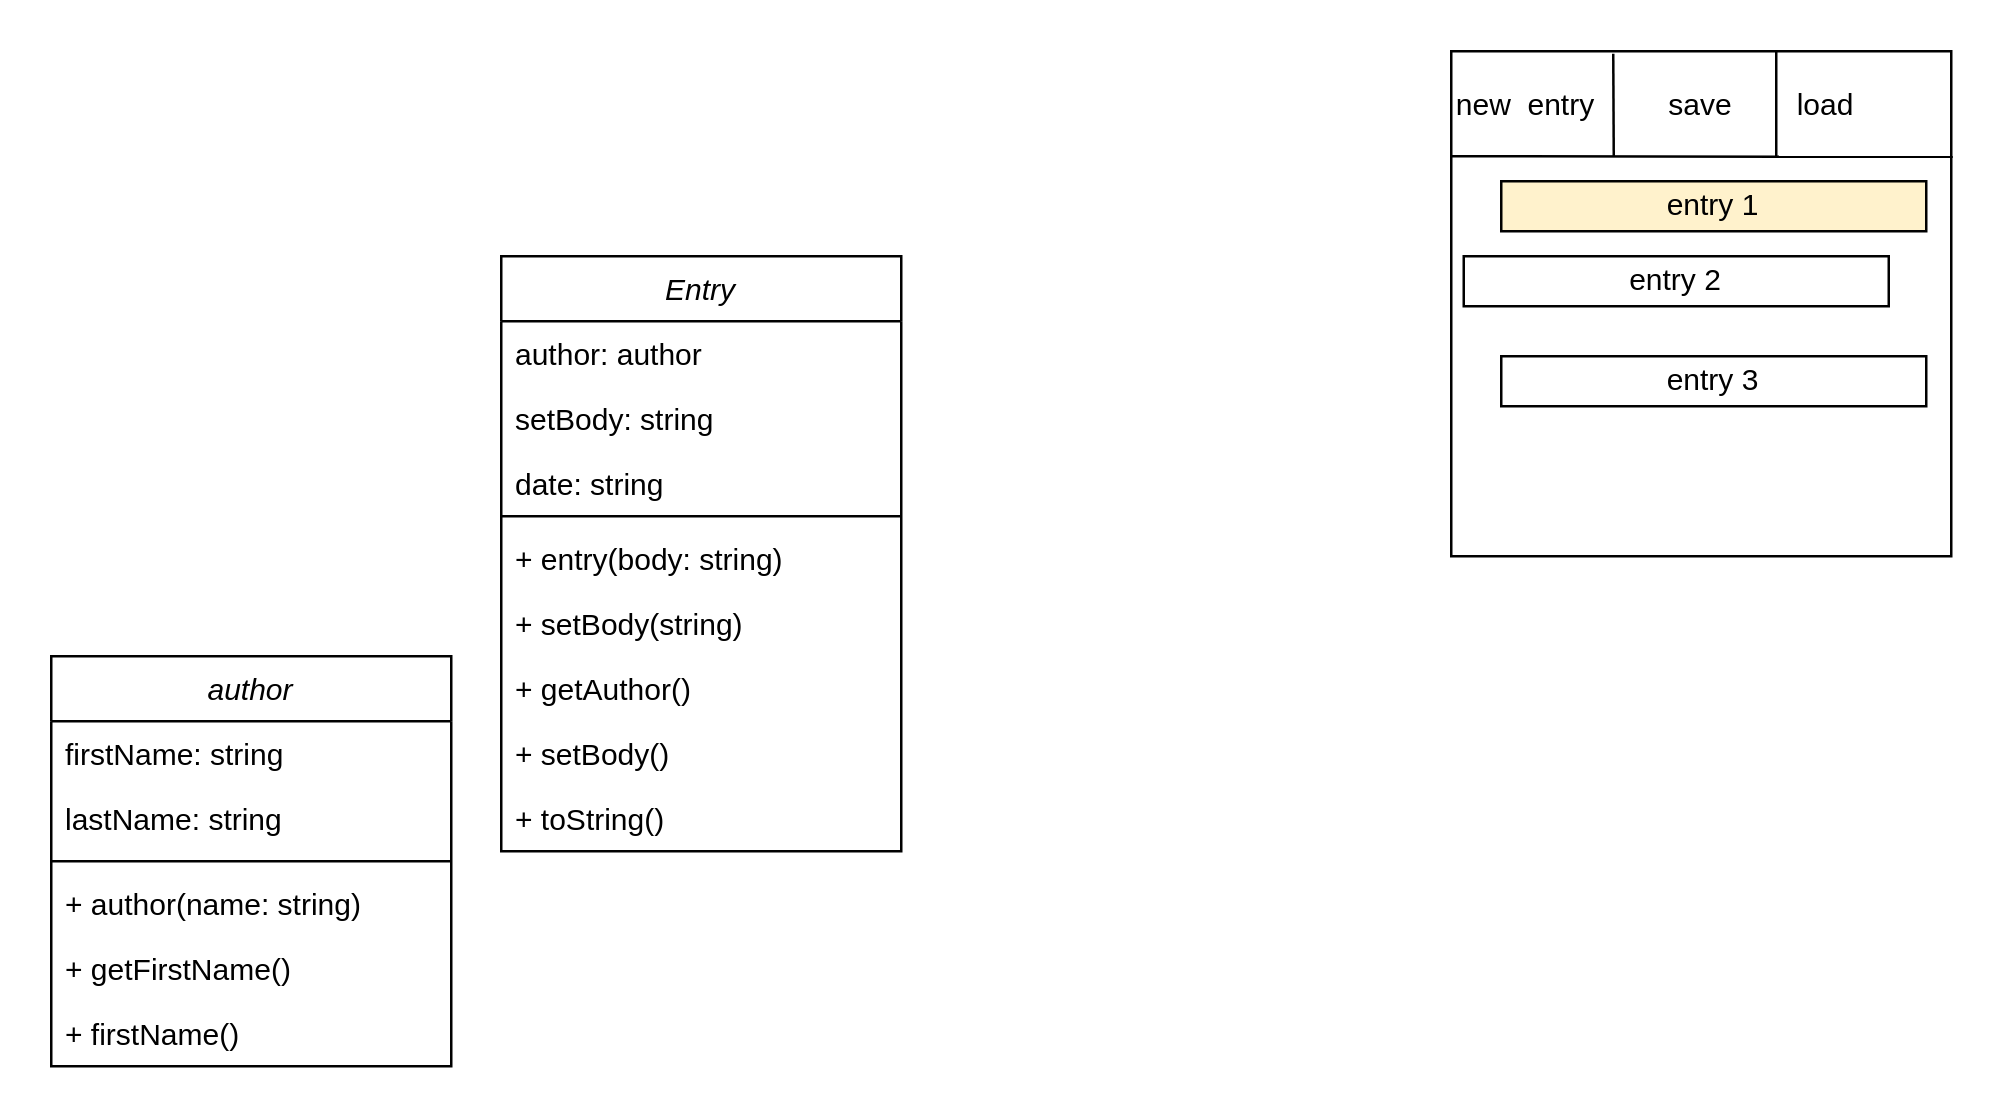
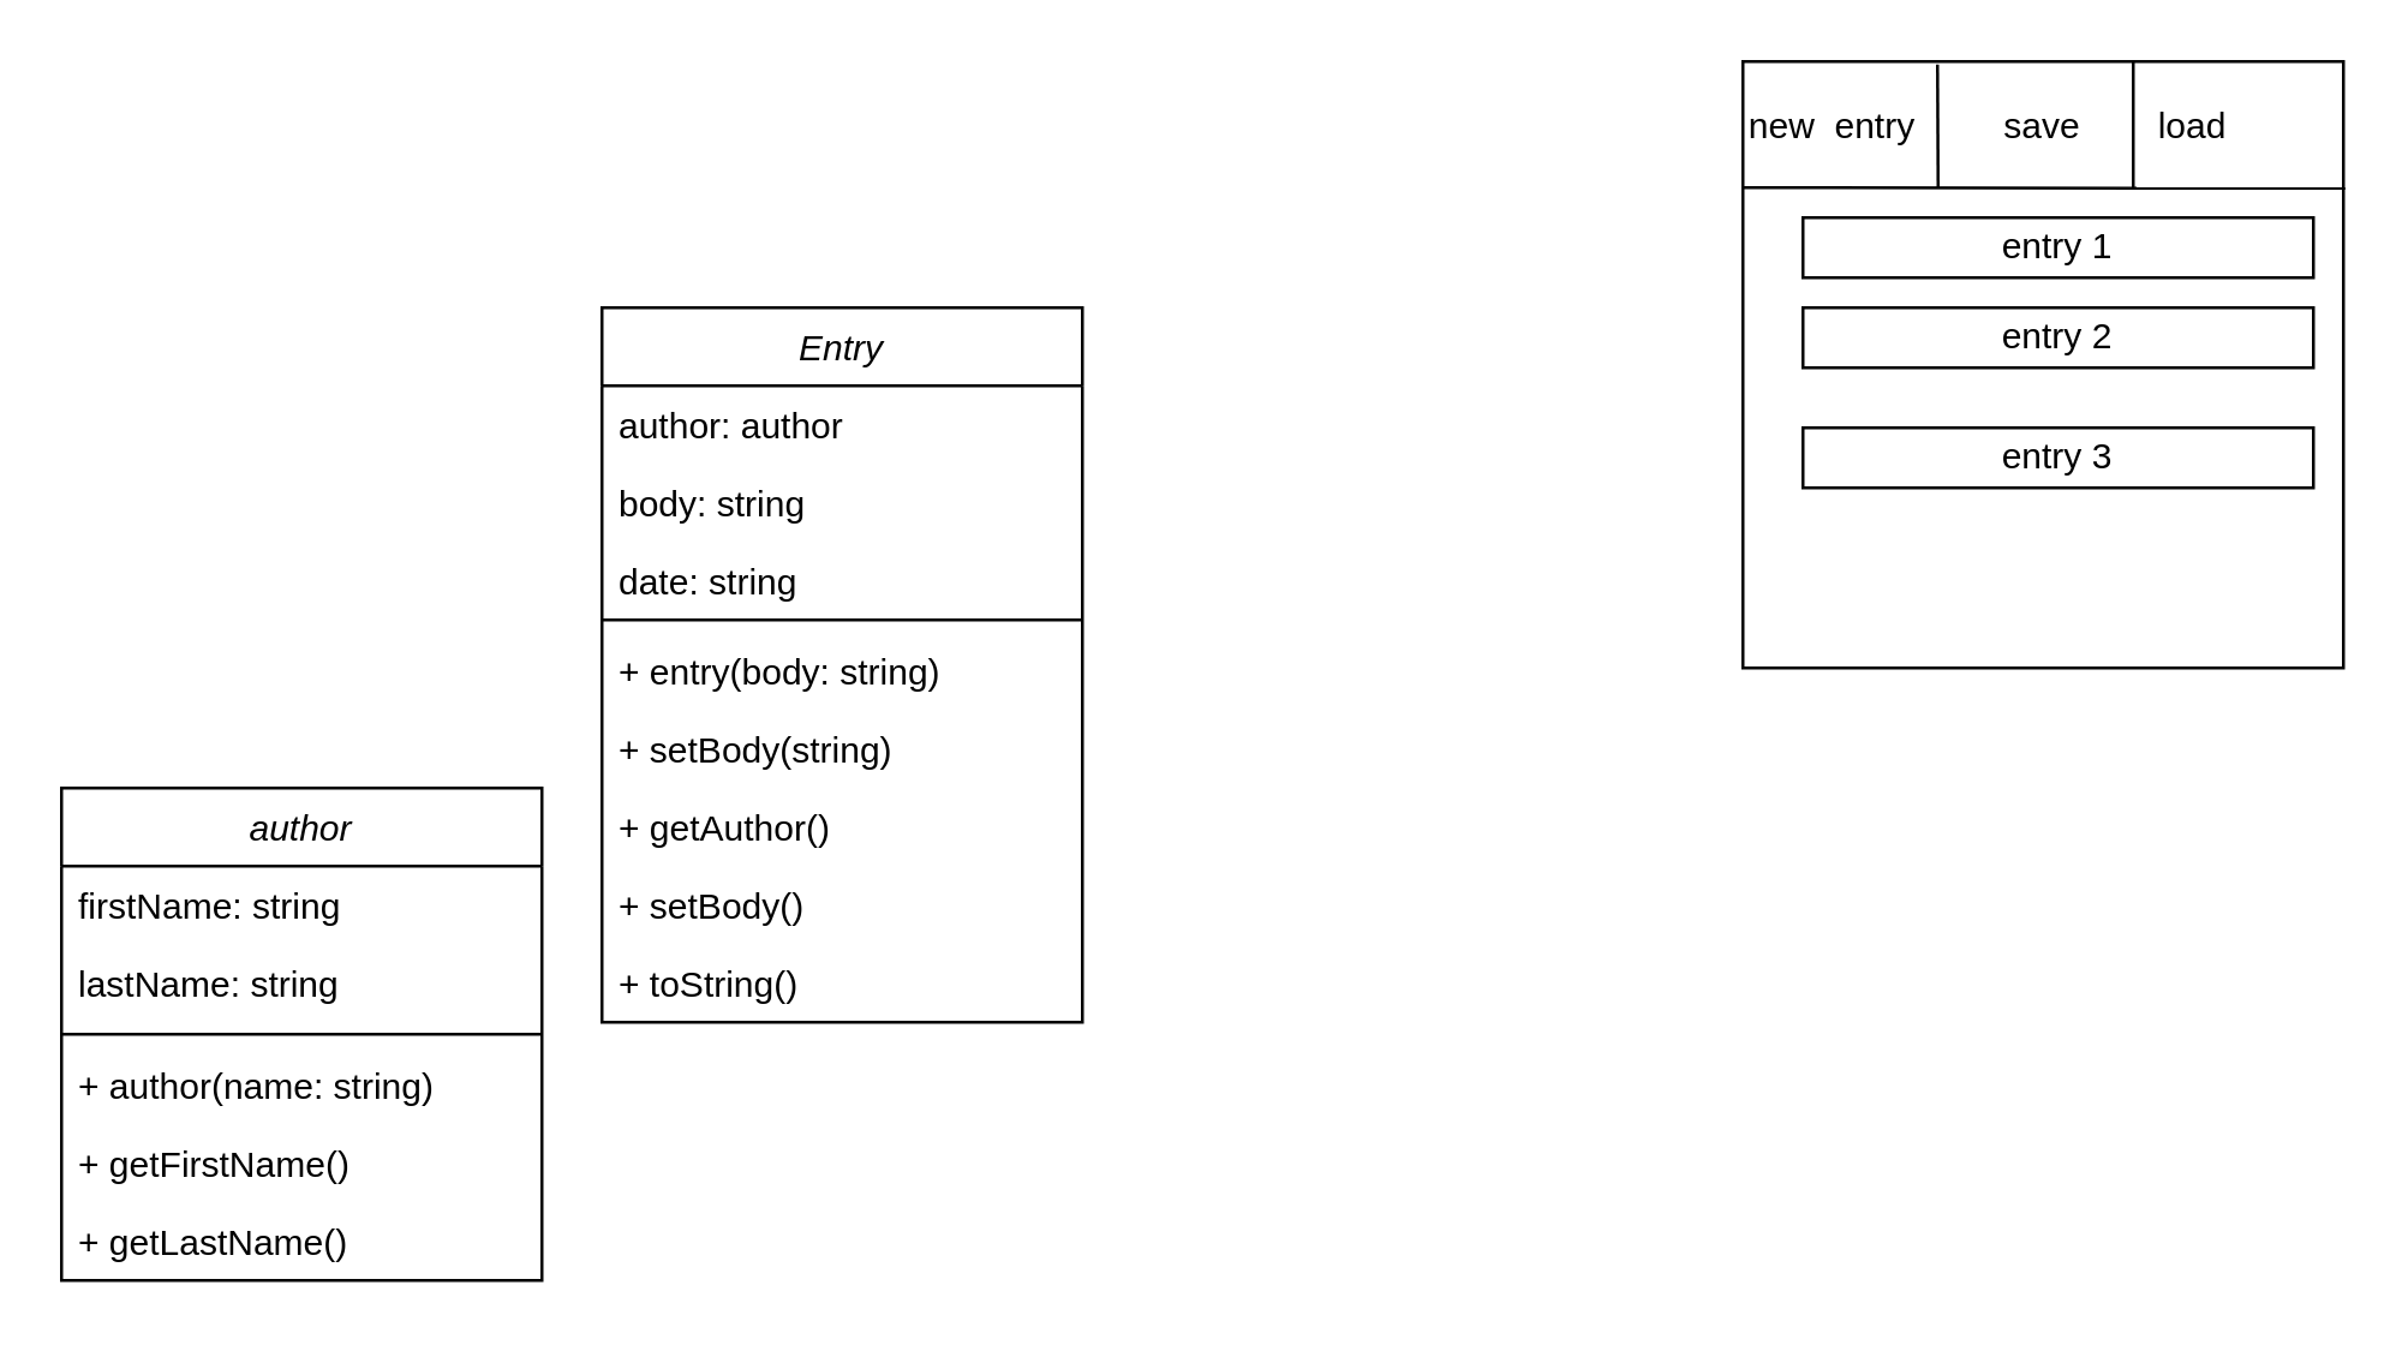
  <mxCell id="0" />
  <mxCell id="1" parent="0" />
  <mxCell id="2" value="Entry" style="swimlane;fontStyle=2;align=center;verticalAlign=top;childLayout=stackLayout;horizontal=1;startSize=26;horizontalStack=0;resizeParent=1;resizeLast=0;collapsible=1;marginBottom=0;rounded=0;shadow=0;strokeWidth=1;" parent="1" vertex="1"><mxGeometry x="200" y="102" width="160" height="238" as="geometry"><mxRectangle x="230" y="140" width="160" height="26" as="alternateBounds" /></mxGeometry></mxCell>
  <mxCell id="3" value="author: author" style="text;align=left;verticalAlign=top;spacingLeft=4;spacingRight=4;overflow=hidden;rotatable=0;points=[[0,0.5],[1,0.5]];portConstraint=eastwest;" parent="2" vertex="1"><mxGeometry y="26" width="160" height="26" as="geometry" /></mxCell>
- <mxCell id="4" value="setBody: string" style="text;align=left;verticalAlign=top;spacingLeft=4;spacingRight=4;overflow=hidden;rotatable=0;points=[[0,0.5],[1,0.5]];portConstraint=eastwest;rounded=0;shadow=0;html=0;" parent="2" vertex="1"><mxGeometry y="52" width="160" height="26" as="geometry" /></mxCell>
+ <mxCell id="4" value="body: string" style="text;align=left;verticalAlign=top;spacingLeft=4;spacingRight=4;overflow=hidden;rotatable=0;points=[[0,0.5],[1,0.5]];portConstraint=eastwest;rounded=0;shadow=0;html=0;" parent="2" vertex="1"><mxGeometry y="52" width="160" height="26" as="geometry" /></mxCell>
  <mxCell id="5" value="date: string" style="text;align=left;verticalAlign=top;spacingLeft=4;spacingRight=4;overflow=hidden;rotatable=0;points=[[0,0.5],[1,0.5]];portConstraint=eastwest;rounded=0;shadow=0;html=0;" parent="2" vertex="1"><mxGeometry y="78" width="160" height="22" as="geometry" /></mxCell>
  <mxCell id="6" value="" style="line;html=1;strokeWidth=1;align=left;verticalAlign=middle;spacingTop=-1;spacingLeft=3;spacingRight=3;rotatable=0;labelPosition=right;points=[];portConstraint=eastwest;" parent="2" vertex="1"><mxGeometry y="100" width="160" height="8" as="geometry" /></mxCell>
  <mxCell id="7" value="+ entry(body: string)" style="text;align=left;verticalAlign=top;spacingLeft=4;spacingRight=4;overflow=hidden;rotatable=0;points=[[0,0.5],[1,0.5]];portConstraint=eastwest;" parent="2" vertex="1"><mxGeometry y="108" width="160" height="26" as="geometry" /></mxCell>
  <mxCell id="8" value="+ setBody(string)" style="text;align=left;verticalAlign=top;spacingLeft=4;spacingRight=4;overflow=hidden;rotatable=0;points=[[0,0.5],[1,0.5]];portConstraint=eastwest;" parent="2" vertex="1"><mxGeometry y="134" width="160" height="26" as="geometry" /></mxCell>
  <mxCell id="9" value="+ getAuthor()" style="text;align=left;verticalAlign=top;spacingLeft=4;spacingRight=4;overflow=hidden;rotatable=0;points=[[0,0.5],[1,0.5]];portConstraint=eastwest;" parent="2" vertex="1"><mxGeometry y="160" width="160" height="26" as="geometry" /></mxCell>
  <mxCell id="10" value="+ setBody()" style="text;align=left;verticalAlign=top;spacingLeft=4;spacingRight=4;overflow=hidden;rotatable=0;points=[[0,0.5],[1,0.5]];portConstraint=eastwest;" parent="2" vertex="1"><mxGeometry y="186" width="160" height="26" as="geometry" /></mxCell>
  <mxCell id="11" value="+ toString()" style="text;align=left;verticalAlign=top;spacingLeft=4;spacingRight=4;overflow=hidden;rotatable=0;points=[[0,0.5],[1,0.5]];portConstraint=eastwest;" parent="2" vertex="1"><mxGeometry y="212" width="160" height="26" as="geometry" /></mxCell>
  <mxCell id="12" value="author" style="swimlane;fontStyle=2;align=center;verticalAlign=top;childLayout=stackLayout;horizontal=1;startSize=26;horizontalStack=0;resizeParent=1;resizeLast=0;collapsible=1;marginBottom=0;rounded=0;shadow=0;strokeWidth=1;" parent="1" vertex="1"><mxGeometry x="20" y="262" width="160" height="164" as="geometry"><mxRectangle x="230" y="140" width="160" height="26" as="alternateBounds" /></mxGeometry></mxCell>
  <mxCell id="13" value="firstName: string" style="text;align=left;verticalAlign=top;spacingLeft=4;spacingRight=4;overflow=hidden;rotatable=0;points=[[0,0.5],[1,0.5]];portConstraint=eastwest;" parent="12" vertex="1"><mxGeometry y="26" width="160" height="26" as="geometry" /></mxCell>
  <mxCell id="14" value="lastName: string" style="text;align=left;verticalAlign=top;spacingLeft=4;spacingRight=4;overflow=hidden;rotatable=0;points=[[0,0.5],[1,0.5]];portConstraint=eastwest;rounded=0;shadow=0;html=0;" parent="12" vertex="1"><mxGeometry y="52" width="160" height="26" as="geometry" /></mxCell>
  <mxCell id="15" value="" style="line;html=1;strokeWidth=1;align=left;verticalAlign=middle;spacingTop=-1;spacingLeft=3;spacingRight=3;rotatable=0;labelPosition=right;points=[];portConstraint=eastwest;" parent="12" vertex="1"><mxGeometry y="78" width="160" height="8" as="geometry" /></mxCell>
  <mxCell id="16" value="+ author(name: string)" style="text;align=left;verticalAlign=top;spacingLeft=4;spacingRight=4;overflow=hidden;rotatable=0;points=[[0,0.5],[1,0.5]];portConstraint=eastwest;" parent="12" vertex="1"><mxGeometry y="86" width="160" height="26" as="geometry" /></mxCell>
  <mxCell id="17" value="+ getFirstName()" style="text;align=left;verticalAlign=top;spacingLeft=4;spacingRight=4;overflow=hidden;rotatable=0;points=[[0,0.5],[1,0.5]];portConstraint=eastwest;" parent="12" vertex="1"><mxGeometry y="112" width="160" height="26" as="geometry" /></mxCell>
- <mxCell id="18" value="+ firstName()" style="text;align=left;verticalAlign=top;spacingLeft=4;spacingRight=4;overflow=hidden;rotatable=0;points=[[0,0.5],[1,0.5]];portConstraint=eastwest;" parent="12" vertex="1"><mxGeometry y="138" width="160" height="26" as="geometry" /></mxCell>
+ <mxCell id="18" value="+ getLastName()" style="text;align=left;verticalAlign=top;spacingLeft=4;spacingRight=4;overflow=hidden;rotatable=0;points=[[0,0.5],[1,0.5]];portConstraint=eastwest;" parent="12" vertex="1"><mxGeometry y="138" width="160" height="26" as="geometry" /></mxCell>
  <mxCell id="19" value="" style="rounded=0;whiteSpace=wrap;html=1;" parent="1" vertex="1"><mxGeometry x="580" y="20" width="200" height="202" as="geometry" /></mxCell>
  <mxCell id="20" value="" style="endArrow=none;html=1;entryX=1.003;entryY=0.209;entryDx=0;entryDy=0;entryPerimeter=0;exitX=0;exitY=0.208;exitDx=0;exitDy=0;exitPerimeter=0;" parent="1" source="19" target="19" edge="1"><mxGeometry width="50" height="50" relative="1" as="geometry"><mxPoint x="560" y="52" as="sourcePoint" /><mxPoint x="782" y="65" as="targetPoint" /></mxGeometry></mxCell>
  <mxCell id="21" value="" style="endArrow=none;html=1;entryX=0.324;entryY=0.005;entryDx=0;entryDy=0;entryPerimeter=0;" parent="1" target="19" edge="1"><mxGeometry width="50" height="50" relative="1" as="geometry"><mxPoint x="645" y="62" as="sourcePoint" /><mxPoint x="480" y="32" as="targetPoint" /></mxGeometry></mxCell>
  <mxCell id="22" value="save" style="text;html=1;strokeColor=none;fillColor=none;align=center;verticalAlign=middle;whiteSpace=wrap;rounded=0;" parent="1" vertex="1"><mxGeometry x="660" y="32" width="40" height="20" as="geometry" /></mxCell>
  <mxCell id="23" value="load" style="text;html=1;strokeColor=none;fillColor=none;align=center;verticalAlign=middle;whiteSpace=wrap;rounded=0;" parent="1" vertex="1"><mxGeometry x="710" y="32" width="40" height="20" as="geometry" /></mxCell>
  <mxCell id="24" value="" style="endArrow=none;html=1;entryX=0.5;entryY=0;entryDx=0;entryDy=0;" parent="1" edge="1"><mxGeometry width="50" height="50" relative="1" as="geometry"><mxPoint x="710" y="62" as="sourcePoint" /><mxPoint x="710" y="20" as="targetPoint" /></mxGeometry></mxCell>
  <mxCell id="25" value="new&amp;nbsp; entry" style="text;html=1;strokeColor=none;fillColor=none;align=center;verticalAlign=middle;whiteSpace=wrap;rounded=0;" parent="1" vertex="1"><mxGeometry x="580" y="32" width="60" height="20" as="geometry" /></mxCell>
- <mxCell id="26" value="entry 1" style="rounded=0;whiteSpace=wrap;html=1;fillColor=#fff2cc;" parent="1" vertex="1"><mxGeometry x="600" y="72" width="170" height="20" as="geometry" /></mxCell>
- <mxCell id="27" value="entry 2" style="rounded=0;whiteSpace=wrap;html=1;" parent="1" vertex="1"><mxGeometry x="585" y="102" width="170" height="20" as="geometry" /></mxCell>
+ <mxCell id="26" value="entry 1" style="rounded=0;whiteSpace=wrap;html=1;" parent="1" vertex="1"><mxGeometry x="600" y="72" width="170" height="20" as="geometry" /></mxCell>
+ <mxCell id="27" value="entry 2" style="rounded=0;whiteSpace=wrap;html=1;" parent="1" vertex="1"><mxGeometry x="600" y="102" width="170" height="20" as="geometry" /></mxCell>
  <mxCell id="28" value="entry 3" style="rounded=0;whiteSpace=wrap;html=1;" parent="1" vertex="1"><mxGeometry x="600" y="142" width="170" height="20" as="geometry" /></mxCell>
  <mxCell id="29" style="edgeStyle=orthogonalEdgeStyle;rounded=0;orthogonalLoop=1;jettySize=auto;html=1;exitX=0.5;exitY=1;exitDx=0;exitDy=0;" parent="1" source="19" target="19" edge="1"><mxGeometry relative="1" as="geometry" /></mxCell>
